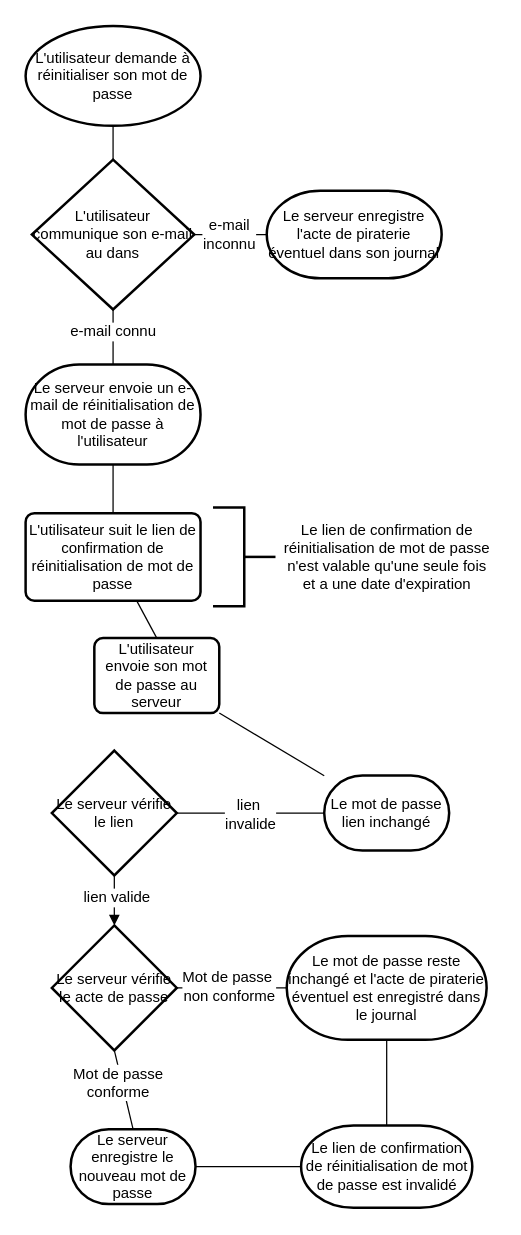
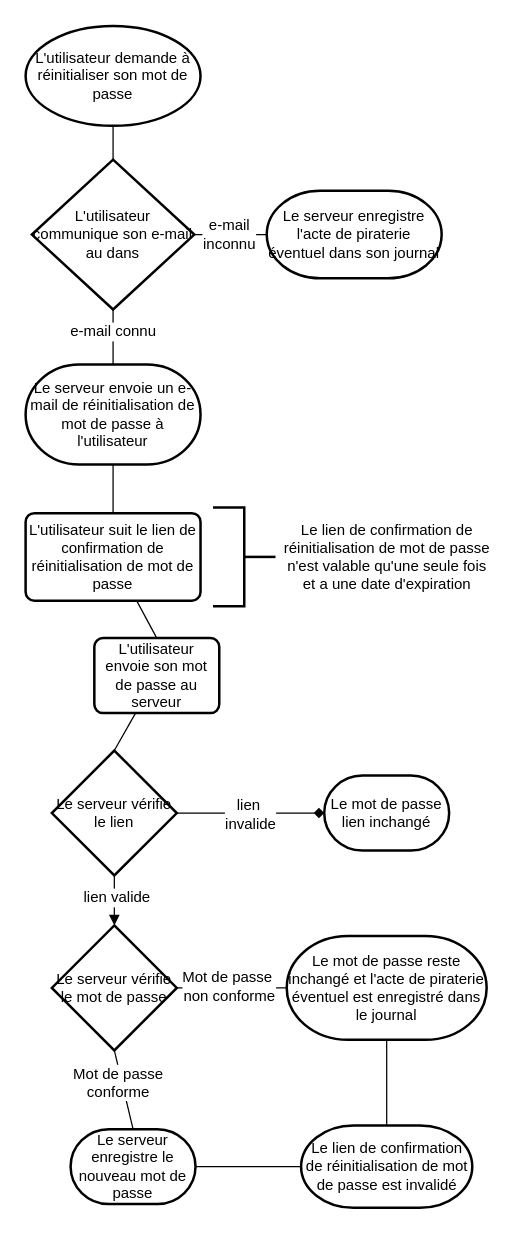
  <mxCell id="0" />
  <mxCell id="1" parent="0" />
  <mxCell id="2" value="L'utilisateur demande à réinitialiser son mot de passe" style="strokeWidth=2;html=1;shape=mxgraph.flowchart.start_1;whiteSpace=wrap;" parent="1" vertex="1"><mxGeometry x="20" y="20" width="140" height="80" as="geometry" /></mxCell>
  <mxCell id="3" value="L'utilisateur communique son e-mail au dans" style="strokeWidth=2;html=1;shape=mxgraph.flowchart.decision;whiteSpace=wrap;" parent="1" vertex="1"><mxGeometry x="25" y="127" width="130" height="120" as="geometry" /></mxCell>
  <mxCell id="4" value="Le serveur enregistre l'acte de piraterie éventuel dans son journal" style="strokeWidth=2;html=1;shape=mxgraph.flowchart.terminator;whiteSpace=wrap;" parent="1" vertex="1"><mxGeometry x="213" y="152" width="140" height="70" as="geometry" /></mxCell>
  <mxCell id="5" value="Le serveur envoie un e-mail de réinitialisation de mot de passe à l'utilisateur" style="strokeWidth=2;html=1;shape=mxgraph.flowchart.terminator;whiteSpace=wrap;" parent="1" vertex="1"><mxGeometry x="20" y="291" width="140" height="80" as="geometry" /></mxCell>
  <mxCell id="6" value="" style="endArrow=none;html=1;entryX=0.5;entryY=0;entryDx=0;entryDy=0;entryPerimeter=0;" parent="1" source="2" target="3" edge="1"><mxGeometry width="50" height="50" relative="1" as="geometry"><mxPoint x="90" y="150" as="sourcePoint" /><mxPoint x="90" y="170.711" as="targetPoint" /></mxGeometry></mxCell>
  <mxCell id="7" value="" style="endArrow=none;html=1;entryX=0;entryY=0.5;entryDx=0;entryDy=0;entryPerimeter=0;" parent="1" source="3" target="4" edge="1"><mxGeometry width="50" height="50" relative="1" as="geometry"><mxPoint x="155" y="237" as="sourcePoint" /><mxPoint x="225.711" y="187" as="targetPoint" /></mxGeometry></mxCell>
  <mxCell id="8" value="e-mail &lt;br&gt;inconnu" style="text;html=1;resizable=0;points=[];align=center;verticalAlign=middle;labelBackgroundColor=#ffffff;" parent="7" vertex="1" connectable="0"><mxGeometry x="-0.413" y="-1" relative="1" as="geometry"><mxPoint x="10" y="-2" as="offset" /></mxGeometry></mxCell>
  <mxCell id="9" value="" style="endArrow=none;html=1;entryX=0.5;entryY=0;entryDx=0;entryDy=0;entryPerimeter=0;" parent="1" source="3" target="5" edge="1"><mxGeometry width="50" height="50" relative="1" as="geometry"><mxPoint x="90" y="297" as="sourcePoint" /><mxPoint x="90" y="317.711" as="targetPoint" /></mxGeometry></mxCell>
  <mxCell id="10" value="e-mail connu" style="text;html=1;resizable=0;points=[];align=center;verticalAlign=middle;labelBackgroundColor=#ffffff;" parent="9" vertex="1" connectable="0"><mxGeometry x="-0.475" y="-1" relative="1" as="geometry"><mxPoint y="5" as="offset" /></mxGeometry></mxCell>
  <mxCell id="11" value="Le mot de passe reste inchangé et l'acte de piraterie éventuel est enregistré dans le journal" style="strokeWidth=2;html=1;shape=mxgraph.flowchart.terminator;whiteSpace=wrap;" parent="1" vertex="1"><mxGeometry x="229" y="748.5" width="160" height="83" as="geometry" /></mxCell>
  <mxCell id="12" value="" style="endArrow=none;html=1;entryX=0;entryY=0.5;entryDx=0;entryDy=0;entryPerimeter=0;exitX=1;exitY=0.5;exitDx=0;exitDy=0;exitPerimeter=0;" parent="1" source="24" target="11" edge="1"><mxGeometry width="50" height="50" relative="1" as="geometry"><mxPoint x="-356.5" y="831.5" as="sourcePoint" /><mxPoint x="-285.789" y="781.5" as="targetPoint" /></mxGeometry></mxCell>
  <mxCell id="13" value="Mot de passe&amp;nbsp;&lt;br&gt;non conforme&lt;br&gt;" style="text;html=1;resizable=0;points=[];align=center;verticalAlign=middle;labelBackgroundColor=#ffffff;" parent="12" vertex="1" connectable="0"><mxGeometry x="-0.455" y="-1" relative="1" as="geometry"><mxPoint x="17" y="-3" as="offset" /></mxGeometry></mxCell>
  <mxCell id="14" value="Le serveur enregistre le nouveau mot de passe" style="strokeWidth=2;html=1;shape=mxgraph.flowchart.terminator;whiteSpace=wrap;" parent="1" vertex="1"><mxGeometry x="56" y="903" width="100" height="60" as="geometry" /></mxCell>
  <mxCell id="15" value="" style="endArrow=none;html=1;entryX=0.5;entryY=0;entryDx=0;entryDy=0;entryPerimeter=0;exitX=0.5;exitY=1;exitDx=0;exitDy=0;exitPerimeter=0;" parent="1" source="24" target="14" edge="1"><mxGeometry width="50" height="50" relative="1" as="geometry"><mxPoint x="-419" y="903" as="sourcePoint" /><mxPoint x="-419" y="923.711" as="targetPoint" /></mxGeometry></mxCell>
  <mxCell id="16" value="Mot de passe&lt;br&gt;conforme&lt;br&gt;" style="text;html=1;resizable=0;points=[];align=center;verticalAlign=middle;labelBackgroundColor=#ffffff;" parent="15" vertex="1" connectable="0"><mxGeometry x="-0.506" y="-1" relative="1" as="geometry"><mxPoint y="10" as="offset" /></mxGeometry></mxCell>
  <mxCell id="17" value="&lt;span&gt;L'utilisateur suit le lien de confirmation de réinitialisation de mot de passe&lt;/span&gt;" style="rounded=1;whiteSpace=wrap;html=1;absoluteArcSize=1;arcSize=14;strokeWidth=2;" parent="1" vertex="1"><mxGeometry x="20" y="410" width="140" height="70" as="geometry" /></mxCell>
  <mxCell id="18" value="" style="endArrow=none;html=1;entryX=0.5;entryY=0;entryDx=0;entryDy=0;" parent="1" source="5" target="17" edge="1"><mxGeometry width="50" height="50" relative="1" as="geometry"><mxPoint x="90" y="421" as="sourcePoint" /><mxPoint x="90" y="441.711" as="targetPoint" /></mxGeometry></mxCell>
  <mxCell id="19" value="" style="endArrow=none;html=1;entryX=0.5;entryY=0;entryDx=0;entryDy=0;" parent="1" source="17" target="30" edge="1"><mxGeometry width="50" height="50" relative="1" as="geometry"><mxPoint x="90" y="530" as="sourcePoint" /><mxPoint x="110" y="500" as="targetPoint" /></mxGeometry></mxCell>
  <mxCell id="20" value="Le lien de confirmation de réinitialisation de mot de passe est invalidé" style="strokeWidth=2;html=1;shape=mxgraph.flowchart.terminator;whiteSpace=wrap;" vertex="1" parent="1"><mxGeometry x="240.5" y="900" width="137" height="66" as="geometry" /></mxCell>
  <mxCell id="21" value="" style="endArrow=none;html=1;entryX=0.5;entryY=0;entryDx=0;entryDy=0;entryPerimeter=0;" edge="1" parent="1" source="11" target="20"><mxGeometry width="50" height="50" relative="1" as="geometry"><mxPoint x="-186" y="873" as="sourcePoint" /><mxPoint x="-169" y="880" as="targetPoint" /></mxGeometry></mxCell>
  <mxCell id="22" value="" style="endArrow=none;html=1;entryX=0;entryY=0.5;entryDx=0;entryDy=0;entryPerimeter=0;" edge="1" parent="1" source="14" target="20"><mxGeometry width="50" height="50" relative="1" as="geometry"><mxPoint x="-369" y="975.5" as="sourcePoint" /><mxPoint x="-298.289" y="925.5" as="targetPoint" /></mxGeometry></mxCell>
  <mxCell id="23" value="Le serveur vérifie le lien" style="strokeWidth=2;html=1;shape=mxgraph.flowchart.decision;whiteSpace=wrap;" vertex="1" parent="1"><mxGeometry x="41" y="600" width="100" height="100" as="geometry" /></mxCell>
- <mxCell id="24" value="Le serveur vérifie le acte de passe" style="strokeWidth=2;html=1;shape=mxgraph.flowchart.decision;whiteSpace=wrap;" vertex="1" parent="1"><mxGeometry x="41" y="740" width="100" height="100" as="geometry" /></mxCell>
+ <mxCell id="24" value="Le serveur vérifie le mot de passe" style="strokeWidth=2;html=1;shape=mxgraph.flowchart.decision;whiteSpace=wrap;" vertex="1" parent="1"><mxGeometry x="41" y="740" width="100" height="100" as="geometry" /></mxCell>
  <mxCell id="25" value="" style="endArrow=block;html=1;entryX=0.5;entryY=0;entryDx=0;entryDy=0;entryPerimeter=0;" edge="1" parent="1" source="23" target="24"><mxGeometry width="50" height="50" relative="1" as="geometry"><mxPoint x="91" y="750" as="sourcePoint" /><mxPoint x="91" y="770.711" as="targetPoint" /></mxGeometry></mxCell>
  <mxCell id="26" value="lien valide" style="text;html=1;resizable=0;points=[];align=center;verticalAlign=middle;labelBackgroundColor=#ffffff;" vertex="1" connectable="0" parent="25"><mxGeometry x="0.5" relative="1" as="geometry"><mxPoint x="1" y="-13" as="offset" /></mxGeometry></mxCell>
  <mxCell id="27" value="Le mot de passe lien inchangé" style="strokeWidth=2;html=1;shape=mxgraph.flowchart.terminator;whiteSpace=wrap;" vertex="1" parent="1"><mxGeometry x="259" y="620" width="100" height="60" as="geometry" /></mxCell>
- <mxCell id="28" value="" style="endArrow=none;html=1;entryX=0;entryY=0.5;entryDx=0;entryDy=0;entryPerimeter=0;" edge="1" parent="1" source="23" target="27"><mxGeometry width="50" height="50" relative="1" as="geometry"><mxPoint x="141" y="700" as="sourcePoint" /><mxPoint x="211.711" y="650" as="targetPoint" /></mxGeometry></mxCell>
+ <mxCell id="28" value="" style="endArrow=diamond;html=1;entryX=0;entryY=0.5;entryDx=0;entryDy=0;entryPerimeter=0;" edge="1" parent="1" source="23" target="27"><mxGeometry width="50" height="50" relative="1" as="geometry"><mxPoint x="141" y="700" as="sourcePoint" /><mxPoint x="211.711" y="650" as="targetPoint" /></mxGeometry></mxCell>
  <mxCell id="29" value="lien&amp;nbsp;&lt;br&gt;invalide&lt;br&gt;" style="text;html=1;resizable=0;points=[];align=center;verticalAlign=middle;labelBackgroundColor=#ffffff;" vertex="1" connectable="0" parent="28"><mxGeometry x="-0.6" relative="1" as="geometry"><mxPoint x="34" as="offset" /></mxGeometry></mxCell>
  <mxCell id="30" value="&lt;span&gt;L'utilisateur envoie son mot de passe au serveur&lt;/span&gt;" style="rounded=1;whiteSpace=wrap;html=1;absoluteArcSize=1;arcSize=14;strokeWidth=2;" vertex="1" parent="1"><mxGeometry x="75" y="510" width="100" height="60" as="geometry" /></mxCell>
- <mxCell id="31" value="" style="endArrow=none;html=1;" edge="1" parent="1" source="30" target="27"><mxGeometry width="50" height="50" relative="1" as="geometry"><mxPoint x="90" y="620" as="sourcePoint" /><mxPoint x="90" y="640.711" as="targetPoint" /></mxGeometry></mxCell>
+ <mxCell id="31" value="" style="endArrow=none;html=1;entryX=0.5;entryY=0;entryDx=0;entryDy=0;entryPerimeter=0;" edge="1" parent="1" source="30" target="23"><mxGeometry width="50" height="50" relative="1" as="geometry"><mxPoint x="90" y="620" as="sourcePoint" /><mxPoint x="90" y="640.711" as="targetPoint" /></mxGeometry></mxCell>
  <mxCell id="32" value="" style="strokeWidth=2;html=1;shape=mxgraph.flowchart.annotation_2;align=left;flipH=1;" vertex="1" parent="1"><mxGeometry x="170" y="405.5" width="50" height="79" as="geometry" /></mxCell>
  <mxCell id="33" value="&lt;span&gt;Le lien de confirmation de réinitialisation de mot de passe n'est valable qu'une seule fois et a une date d'expiration&lt;/span&gt;" style="text;html=1;strokeColor=none;fillColor=none;align=center;verticalAlign=middle;whiteSpace=wrap;rounded=0;" vertex="1" parent="1"><mxGeometry x="223.5" y="414.5" width="171" height="61" as="geometry" /></mxCell>
